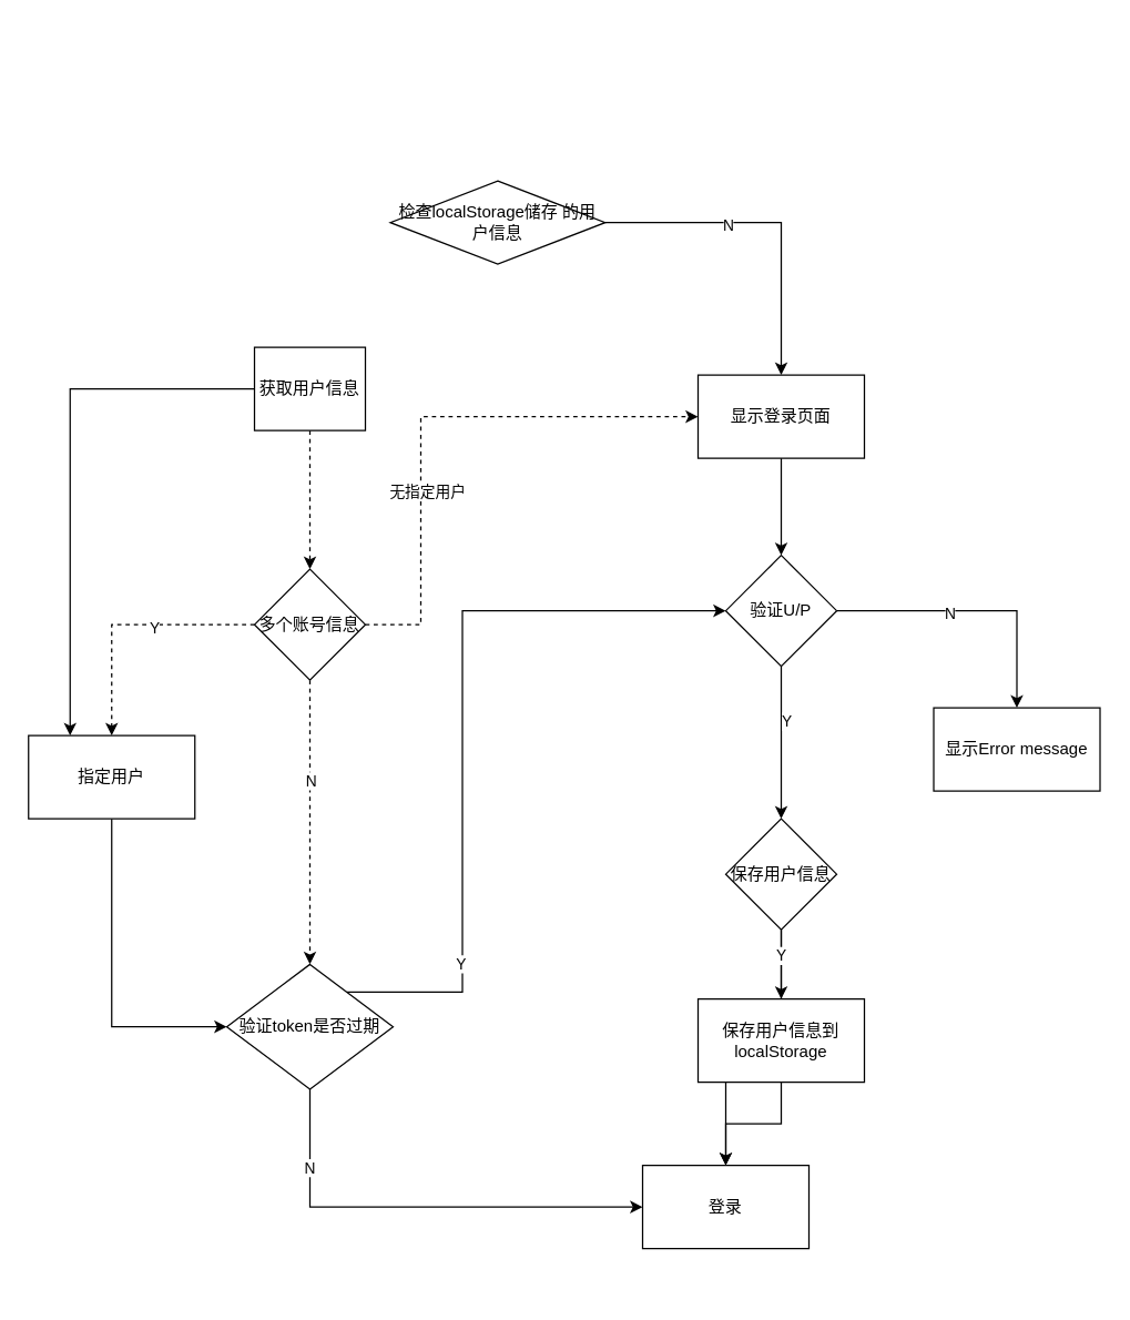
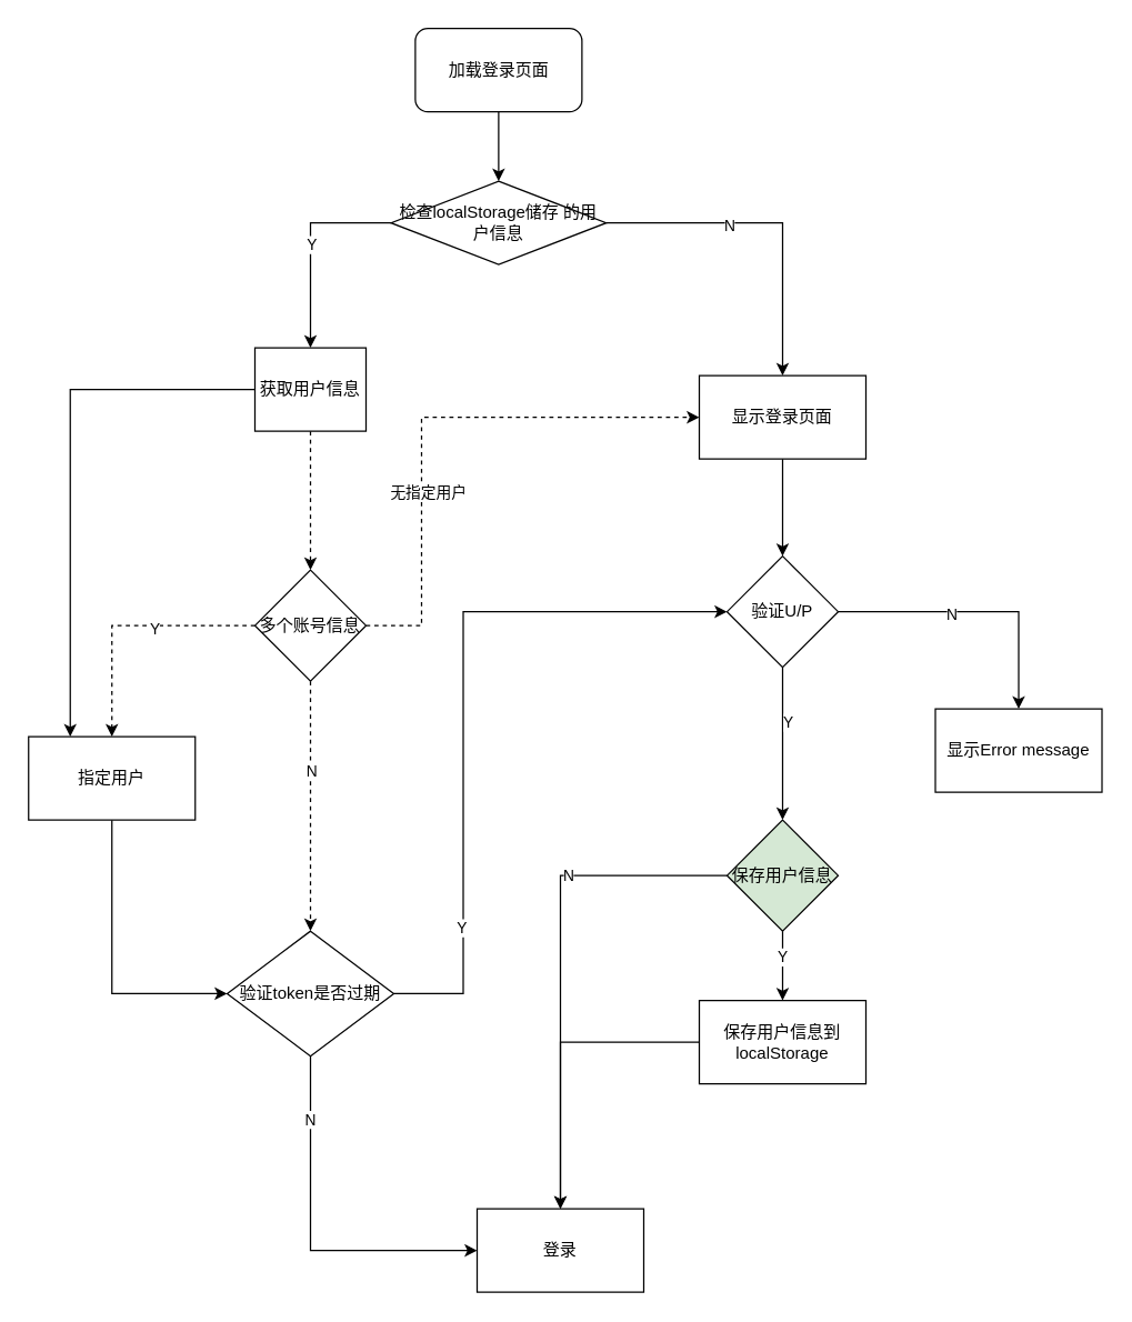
  <mxCell id="0" />
  <mxCell id="1" parent="0" />
+ <mxCell id="2" style="edgeStyle=orthogonalEdgeStyle;rounded=0;orthogonalLoop=1;jettySize=auto;html=1;" edge="1" parent="1" source="3" target="6"><mxGeometry relative="1" as="geometry" /></mxCell>
+ <mxCell id="3" value="加载登录页面" style="rounded=1;whiteSpace=wrap;html=1;" vertex="1" parent="1"><mxGeometry x="298.5" y="20" width="120" height="60" as="geometry" /></mxCell>
+ <mxCell id="4" style="edgeStyle=orthogonalEdgeStyle;rounded=0;orthogonalLoop=1;jettySize=auto;html=1;entryX=0.5;entryY=0;entryDx=0;entryDy=0;" edge="1" parent="1" source="6" target="11"><mxGeometry relative="1" as="geometry" /></mxCell>
+ <mxCell id="5" value="Y" style="edgeLabel;html=1;align=center;verticalAlign=middle;resizable=0;points=[];" vertex="1" connectable="0" parent="4"><mxGeometry x="-0.012" relative="1" as="geometry"><mxPoint as="offset" /></mxGeometry></mxCell>
  <mxCell id="6" value="检查localStorage储存 的用户信息" style="rhombus;whiteSpace=wrap;html=1;" vertex="1" parent="1"><mxGeometry x="281" y="130" width="155" height="60" as="geometry" /></mxCell>
  <mxCell id="7" value="" style="edgeStyle=orthogonalEdgeStyle;rounded=0;orthogonalLoop=1;jettySize=auto;html=1;exitX=1;exitY=0.5;exitDx=0;exitDy=0;" edge="1" parent="1" source="6" target="23"><mxGeometry relative="1" as="geometry" /></mxCell>
  <mxCell id="8" value="N" style="edgeLabel;html=1;align=center;verticalAlign=middle;resizable=0;points=[];" vertex="1" connectable="0" parent="7"><mxGeometry x="-0.257" y="-1" relative="1" as="geometry"><mxPoint as="offset" /></mxGeometry></mxCell>
  <mxCell id="9" style="edgeStyle=orthogonalEdgeStyle;rounded=0;orthogonalLoop=1;jettySize=auto;html=1;entryX=0.5;entryY=0;entryDx=0;entryDy=0;dashed=1;" edge="1" parent="1" source="11" target="18"><mxGeometry relative="1" as="geometry" /></mxCell>
  <mxCell id="10" style="edgeStyle=orthogonalEdgeStyle;rounded=0;orthogonalLoop=1;jettySize=auto;html=1;entryX=0.25;entryY=0;entryDx=0;entryDy=0;" edge="1" parent="1" source="11" target="20"><mxGeometry relative="1" as="geometry" /></mxCell>
  <mxCell id="11" value="获取用户信息" style="whiteSpace=wrap;html=1;" vertex="1" parent="1"><mxGeometry x="183" y="250" width="80" height="60" as="geometry" /></mxCell>
  <mxCell id="12" value="" style="edgeStyle=orthogonalEdgeStyle;rounded=0;orthogonalLoop=1;jettySize=auto;html=1;dashed=1;" edge="1" parent="1" source="18" target="20"><mxGeometry relative="1" as="geometry" /></mxCell>
  <mxCell id="13" value="Y" style="edgeLabel;html=1;align=center;verticalAlign=middle;resizable=0;points=[];" vertex="1" connectable="0" parent="12"><mxGeometry x="-0.2" y="2" relative="1" as="geometry"><mxPoint as="offset" /></mxGeometry></mxCell>
  <mxCell id="14" value="" style="edgeStyle=orthogonalEdgeStyle;rounded=0;orthogonalLoop=1;jettySize=auto;html=1;dashed=1;" edge="1" parent="1" source="18" target="41"><mxGeometry relative="1" as="geometry" /></mxCell>
  <mxCell id="15" value="N" style="edgeLabel;html=1;align=center;verticalAlign=middle;resizable=0;points=[];" vertex="1" connectable="0" parent="14"><mxGeometry x="-0.293" relative="1" as="geometry"><mxPoint as="offset" /></mxGeometry></mxCell>
  <mxCell id="16" style="edgeStyle=orthogonalEdgeStyle;rounded=0;orthogonalLoop=1;jettySize=auto;html=1;entryX=0;entryY=0.5;entryDx=0;entryDy=0;dashed=1;" edge="1" parent="1" source="18" target="23"><mxGeometry relative="1" as="geometry"><Array as="points"><mxPoint x="303" y="450" /><mxPoint x="303" y="300" /></Array></mxGeometry></mxCell>
  <mxCell id="17" value="无指定用户" style="edgeLabel;html=1;align=center;verticalAlign=middle;resizable=0;points=[];" vertex="1" connectable="0" parent="16"><mxGeometry x="-0.297" y="-4" relative="1" as="geometry"><mxPoint as="offset" /></mxGeometry></mxCell>
  <mxCell id="18" value="多个账号信息" style="rhombus;whiteSpace=wrap;html=1;" vertex="1" parent="1"><mxGeometry x="183" y="410" width="80" height="80" as="geometry" /></mxCell>
  <mxCell id="19" style="edgeStyle=orthogonalEdgeStyle;rounded=0;orthogonalLoop=1;jettySize=auto;html=1;entryX=0;entryY=0.5;entryDx=0;entryDy=0;exitX=0.5;exitY=1;exitDx=0;exitDy=0;" edge="1" parent="1" source="20" target="41"><mxGeometry relative="1" as="geometry" /></mxCell>
  <mxCell id="20" value="指定用户" style="whiteSpace=wrap;html=1;" vertex="1" parent="1"><mxGeometry x="20" y="530" width="120" height="60" as="geometry" /></mxCell>
- <mxCell id="21" value="登录" style="whiteSpace=wrap;html=1;" vertex="1" parent="1"><mxGeometry x="463" y="840" width="120" height="60" as="geometry" /></mxCell>
+ <mxCell id="21" value="登录" style="whiteSpace=wrap;html=1;" vertex="1" parent="1"><mxGeometry x="343" y="870" width="120" height="60" as="geometry" /></mxCell>
  <mxCell id="22" value="" style="edgeStyle=orthogonalEdgeStyle;rounded=0;orthogonalLoop=1;jettySize=auto;html=1;" edge="1" parent="1" source="23" target="28"><mxGeometry relative="1" as="geometry" /></mxCell>
  <mxCell id="23" value="显示登录页面" style="whiteSpace=wrap;html=1;" vertex="1" parent="1"><mxGeometry x="503" y="270" width="120" height="60" as="geometry" /></mxCell>
  <mxCell id="24" style="edgeStyle=orthogonalEdgeStyle;rounded=0;orthogonalLoop=1;jettySize=auto;html=1;entryX=0.5;entryY=0;entryDx=0;entryDy=0;" edge="1" parent="1" source="28" target="29"><mxGeometry relative="1" as="geometry" /></mxCell>
  <mxCell id="25" value="N" style="edgeLabel;html=1;align=center;verticalAlign=middle;resizable=0;points=[];" vertex="1" connectable="0" parent="24"><mxGeometry x="-0.19" y="-1" relative="1" as="geometry"><mxPoint as="offset" /></mxGeometry></mxCell>
  <mxCell id="26" value="" style="edgeStyle=orthogonalEdgeStyle;rounded=0;orthogonalLoop=1;jettySize=auto;html=1;entryX=0.5;entryY=0;entryDx=0;entryDy=0;" edge="1" parent="1" source="28" target="34"><mxGeometry relative="1" as="geometry"><mxPoint x="573" y="610" as="targetPoint" /></mxGeometry></mxCell>
  <mxCell id="27" value="Y" style="edgeLabel;html=1;align=center;verticalAlign=middle;resizable=0;points=[];" vertex="1" connectable="0" parent="26"><mxGeometry x="-0.289" y="3" relative="1" as="geometry"><mxPoint as="offset" /></mxGeometry></mxCell>
  <mxCell id="28" value="验证U/P" style="rhombus;whiteSpace=wrap;html=1;" vertex="1" parent="1"><mxGeometry x="523" y="400" width="80" height="80" as="geometry" /></mxCell>
  <mxCell id="29" value="显示Error message" style="whiteSpace=wrap;html=1;" vertex="1" parent="1"><mxGeometry x="673" y="510" width="120" height="60" as="geometry" /></mxCell>
  <mxCell id="30" style="edgeStyle=orthogonalEdgeStyle;rounded=0;orthogonalLoop=1;jettySize=auto;html=1;entryX=0.5;entryY=0;entryDx=0;entryDy=0;" edge="1" parent="1" source="34" target="21"><mxGeometry relative="1" as="geometry" /></mxCell>
  <mxCell id="31" value="N" style="edgeLabel;html=1;align=center;verticalAlign=middle;resizable=0;points=[];" vertex="1" connectable="0" parent="30"><mxGeometry x="-0.361" y="-1" relative="1" as="geometry"><mxPoint as="offset" /></mxGeometry></mxCell>
  <mxCell id="32" value="" style="edgeStyle=orthogonalEdgeStyle;rounded=0;orthogonalLoop=1;jettySize=auto;html=1;" edge="1" parent="1" source="34" target="36"><mxGeometry relative="1" as="geometry" /></mxCell>
  <mxCell id="33" value="Y" style="edgeLabel;html=1;align=center;verticalAlign=middle;resizable=0;points=[];" vertex="1" connectable="0" parent="32"><mxGeometry x="-0.267" y="-1" relative="1" as="geometry"><mxPoint as="offset" /></mxGeometry></mxCell>
- <mxCell id="34" value="保存用户信息" style="rhombus;whiteSpace=wrap;html=1;" vertex="1" parent="1"><mxGeometry x="523" y="590" width="80" height="80" as="geometry" /></mxCell>
+ <mxCell id="34" value="保存用户信息" style="rhombus;whiteSpace=wrap;html=1;fillColor=#d5e8d4;" vertex="1" parent="1"><mxGeometry x="523" y="590" width="80" height="80" as="geometry" /></mxCell>
  <mxCell id="35" style="edgeStyle=orthogonalEdgeStyle;rounded=0;orthogonalLoop=1;jettySize=auto;html=1;entryX=0.5;entryY=0;entryDx=0;entryDy=0;" edge="1" parent="1" source="36" target="21"><mxGeometry relative="1" as="geometry" /></mxCell>
  <mxCell id="36" value="保存用户信息到localStorage" style="whiteSpace=wrap;html=1;" vertex="1" parent="1"><mxGeometry x="503" y="720" width="120" height="60" as="geometry" /></mxCell>
  <mxCell id="37" style="edgeStyle=orthogonalEdgeStyle;rounded=0;orthogonalLoop=1;jettySize=auto;html=1;entryX=0;entryY=0.5;entryDx=0;entryDy=0;" edge="1" parent="1" source="41" target="28"><mxGeometry relative="1" as="geometry"><Array as="points"><mxPoint x="333" y="715" /><mxPoint x="333" y="440" /></Array></mxGeometry></mxCell>
  <mxCell id="38" value="Y" style="edgeLabel;html=1;align=center;verticalAlign=middle;resizable=0;points=[];" vertex="1" connectable="0" parent="37"><mxGeometry x="-0.619" y="2" relative="1" as="geometry"><mxPoint as="offset" /></mxGeometry></mxCell>
  <mxCell id="39" style="edgeStyle=orthogonalEdgeStyle;rounded=0;orthogonalLoop=1;jettySize=auto;html=1;entryX=0;entryY=0.5;entryDx=0;entryDy=0;exitX=0.5;exitY=1;exitDx=0;exitDy=0;" edge="1" parent="1" source="41" target="21"><mxGeometry relative="1" as="geometry"><mxPoint x="233" y="860" as="targetPoint" /></mxGeometry></mxCell>
  <mxCell id="40" value="N" style="edgeLabel;html=1;align=center;verticalAlign=middle;resizable=0;points=[];" vertex="1" connectable="0" parent="39"><mxGeometry x="-0.654" y="-1" relative="1" as="geometry"><mxPoint as="offset" /></mxGeometry></mxCell>
- <mxCell id="41" value="验证token是否过期" style="rhombus;whiteSpace=wrap;html=1;" vertex="1" parent="1"><mxGeometry x="163" y="695" width="120" height="90" as="geometry" /></mxCell>
+ <mxCell id="41" value="验证token是否过期" style="rhombus;whiteSpace=wrap;html=1;" vertex="1" parent="1"><mxGeometry x="163" y="670" width="120" height="90" as="geometry" /></mxCell>
